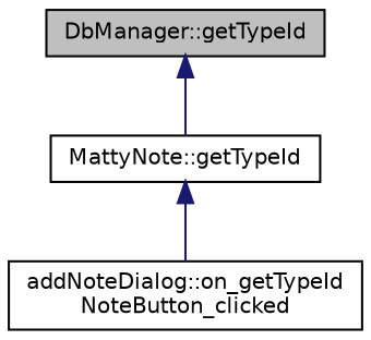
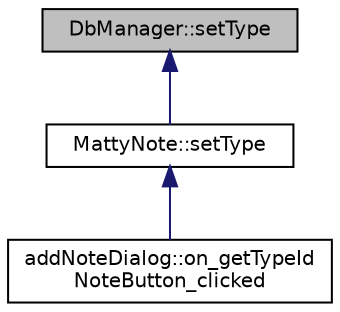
  digraph {
    rankdir=TB
    node [color=black fillcolor=white fontname=Helvetica fontsize=10 shape=record style=filled]
    edge [color=midnightblue dir=back fontname=Helvetica fontsize=10 labelfontname=Helvetica labelfontsize=10 style=solid]
-   n1 [fillcolor=grey75 fontcolor=black height=0.2 label="DbManager::getTypeId" width=0.4]
-   n2 [height=0.2 label="MattyNote::getTypeId" width=0.4]
+   n1 [fillcolor=grey75 fontcolor=black height=0.2 label="DbManager::setType" width=0.4]
+   n2 [height=0.2 label="MattyNote::setType" width=0.4]
    n3 [height=0.2 label="addNoteDialog::on_getTypeId\lNoteButton_clicked" width=0.4]
    n1 -> n2
    n2 -> n3
  }
